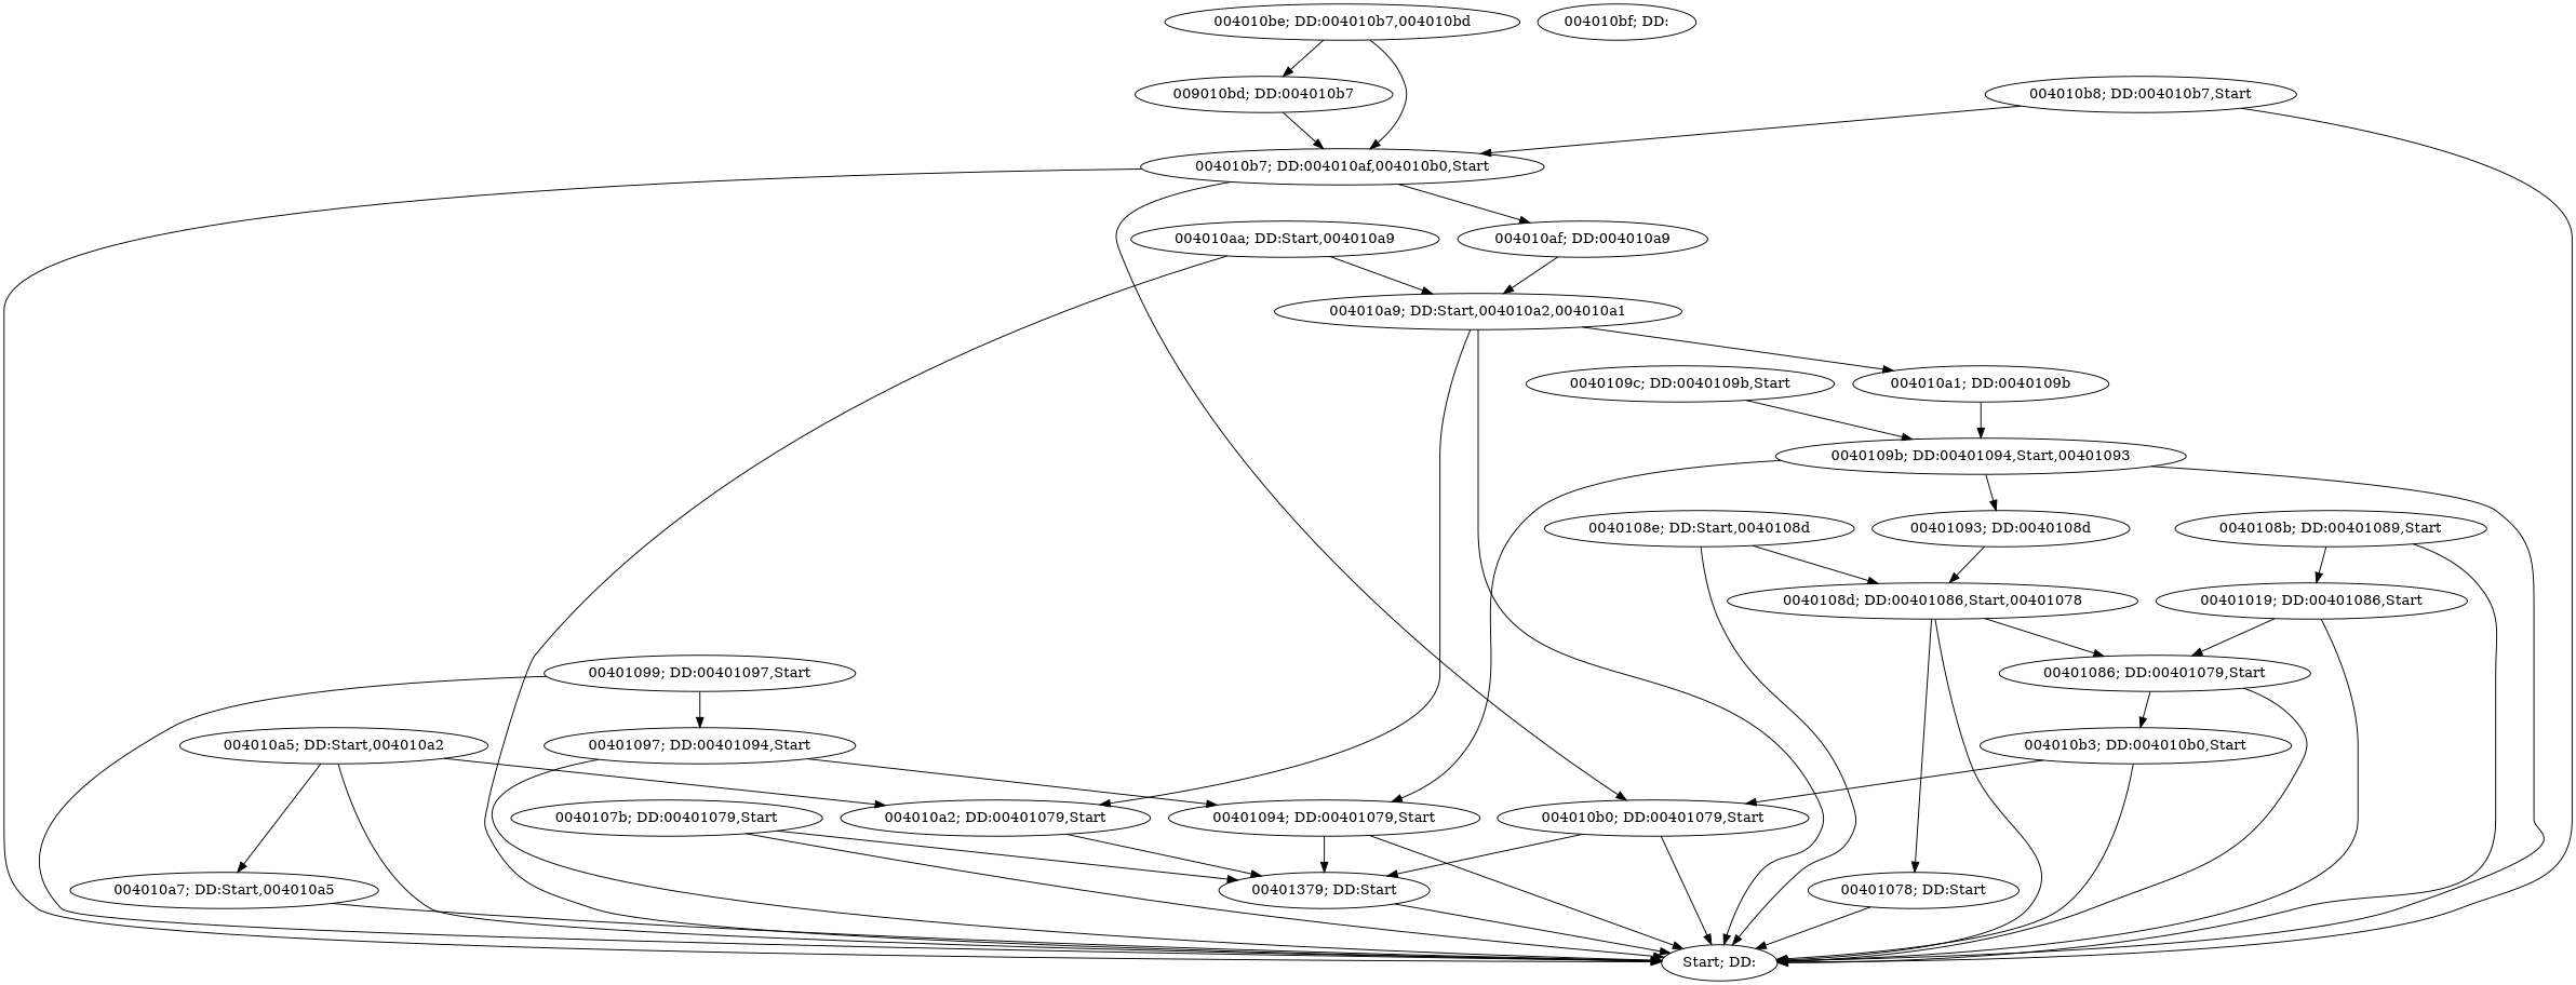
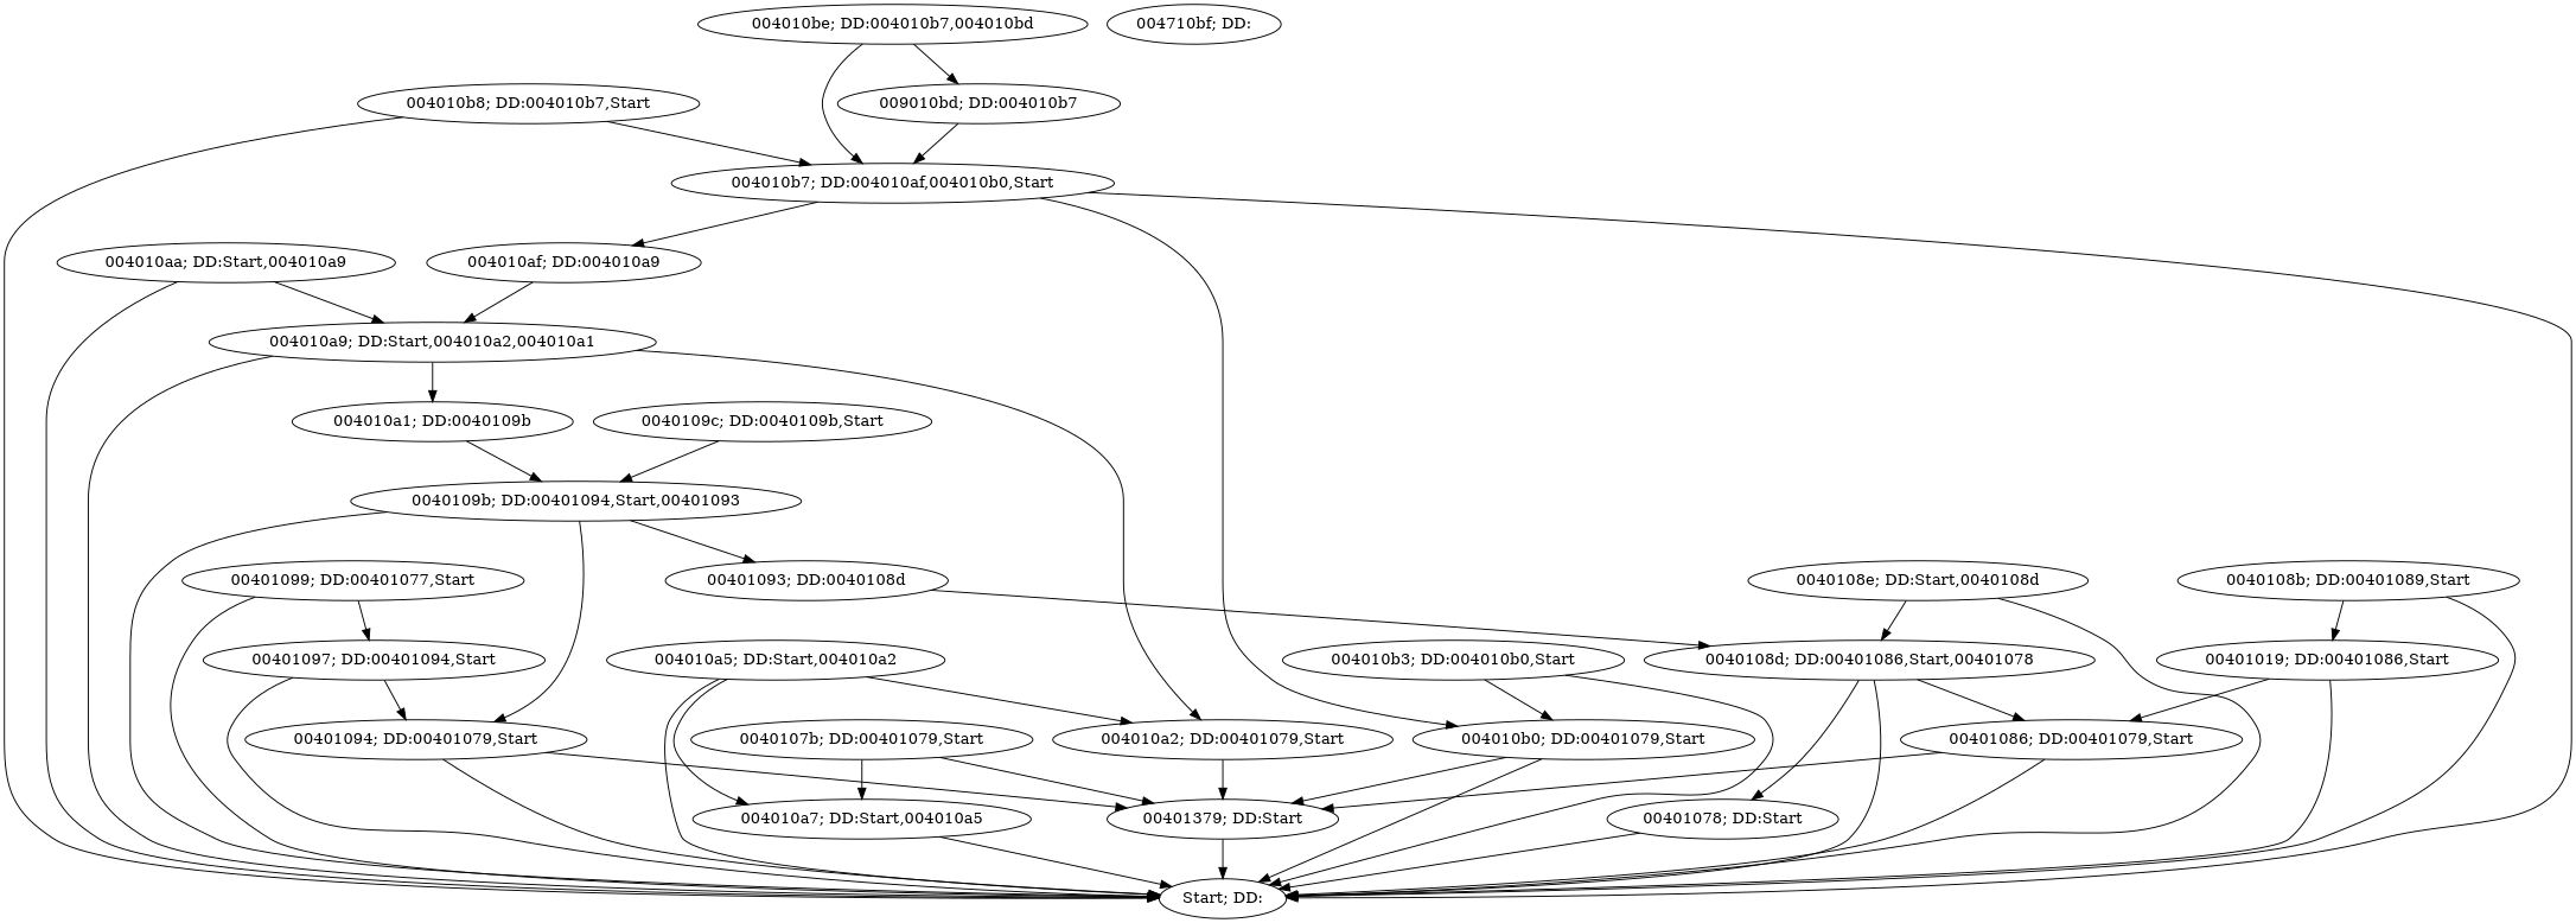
  digraph {
    n1 [label="Start; DD:"]
    n2 [label="00401078; DD:Start"]
    n3 [label="00401379; DD:Start"]
    n4 [label="0040107b; DD:00401079,Start"]
    n5 [label="00401086; DD:00401079,Start"]
    n6 [label="00401019; DD:00401086,Start"]
    n7 [label="0040108b; DD:00401089,Start"]
    n8 [label="0040108d; DD:00401086,Start,00401078"]
    n9 [label="0040108e; DD:Start,0040108d"]
    n10 [label="00401093; DD:0040108d"]
    n11 [label="00401094; DD:00401079,Start"]
    n12 [label="00401097; DD:00401094,Start"]
-   n13 [label="00401099; DD:00401097,Start"]
+   n13 [label="00401099; DD:00401077,Start"]
    n14 [label="0040109b; DD:00401094,Start,00401093"]
    n15 [label="0040109c; DD:0040109b,Start"]
    n16 [label="004010a1; DD:0040109b"]
    n17 [label="004010a2; DD:00401079,Start"]
    n18 [label="004010a5; DD:Start,004010a2"]
    n19 [label="004010a7; DD:Start,004010a5"]
    n20 [label="004010a9; DD:Start,004010a2,004010a1"]
    n21 [label="004010aa; DD:Start,004010a9"]
    n22 [label="004010af; DD:004010a9"]
    n23 [label="004010b0; DD:00401079,Start"]
    n24 [label="004010b3; DD:004010b0,Start"]
    n25 [label="004010b7; DD:004010af,004010b0,Start"]
    n26 [label="004010b8; DD:004010b7,Start"]
    n27 [label="009010bd; DD:004010b7"]
    n28 [label="004010be; DD:004010b7,004010bd"]
-   n29 [label="004010bf; DD:"]
+   n29 [label="004710bf; DD:"]
    n2 -> n1
    n3 -> n1
-   n4 -> n1
+   n4 -> n19
    n4 -> n3
    n5 -> n1
-   n5 -> n24
+   n5 -> n3
    n6 -> n1
    n6 -> n5
    n7 -> n1
    n7 -> n6
    n8 -> n1
    n8 -> n2
    n8 -> n5
    n9 -> n1
    n9 -> n8
    n10 -> n8
    n11 -> n1
    n11 -> n3
    n12 -> n1
    n12 -> n11
    n13 -> n1
    n13 -> n12
    n14 -> n1
    n14 -> n10
    n14 -> n11
    n15 -> n14
    n16 -> n14
    n17 -> n3
    n18 -> n1
    n18 -> n17
    n18 -> n19
    n19 -> n1
    n20 -> n1
    n20 -> n16
    n20 -> n17
    n21 -> n1
    n21 -> n20
    n22 -> n20
    n23 -> n1
    n23 -> n3
    n24 -> n1
    n24 -> n23
    n25 -> n1
    n25 -> n22
    n25 -> n23
    n26 -> n1
    n26 -> n25
    n27 -> n25
    n28 -> n25
    n28 -> n27
  }
